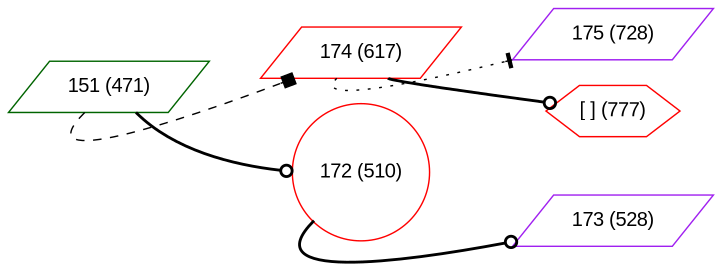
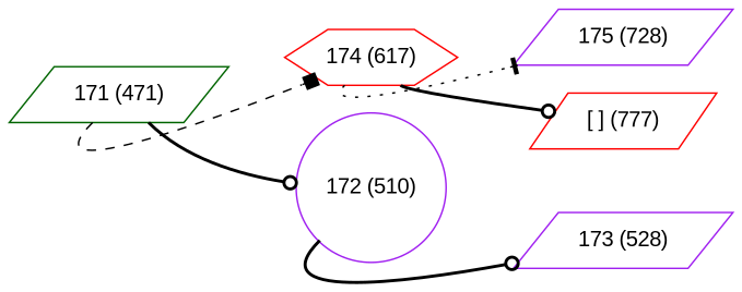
  digraph {
    rankdir=LR
    node [color=purple fontname=Arial shape=parallelogram]
    edge [arrowhead=odot style=bold tailport=sw]
-   n1 [color=darkgreen label="151 (471)" width=0.5]
-   n2 [color=red label="174 (617)" width=0.5]
-   n3 [color=red label="172 (510)" shape=circle width=0.5]
+   n1 [color=darkgreen label="171 (471)" width=0.5]
+   n2 [color=red label="174 (617)" shape=hexagon width=0.5]
+   n3 [label="172 (510)" shape=circle width=0.5]
    n4 [label="175 (728)" width=0.5]
-   n5 [color=red label="[ ] (777)" shape=hexagon width=0.5]
+   n5 [color=red label="[ ] (777)" width=0.5]
    n6 [label="173 (528)" width=0.5]
    n1 -> n2 [arrowhead=box style=dashed]
    n1 -> n3 [tailport=se]
    n2 -> n4 [arrowhead=tee style=dotted]
    n2 -> n5 [tailport=se]
    n3 -> n6
  }
